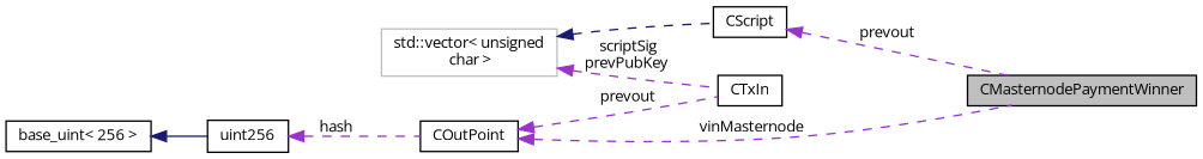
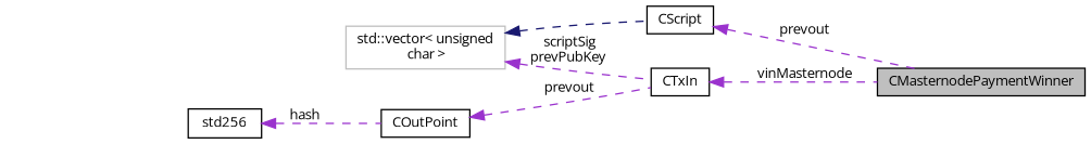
  digraph {
    fontname="Open Sans"
    rankdir=LR
    node [color=black fillcolor=white fontname="Open Sans" fontsize=10 shape=record style=filled]
    edge [color=darkorchid3 dir=back fontname="Open Sans" fontsize=10 labelfontname=Helvetica labelfontsize=10 style=dashed]
    n1 [fillcolor=grey75 fontcolor=black height=0.2 label=CMasternodePaymentWinner width=0.4]
    n2 [height=0.2 label=CScript width=0.4]
    n3 [height=0.2 label=CTxIn width=0.4]
    n4 [color=grey75 height=0.2 label="std::vector\< unsigned\l char \>" width=0.4]
    n5 [height=0.2 label=COutPoint width=0.4]
-   n6 [height=0.2 label=uint256 width=0.4]
-   n7 [height=0.2 label="base_uint\< 256 \>" width=0.4]
+   n6 [height=0.2 label=std256 width=0.4]
    n2 -> n1 [label=" prevout"]
-   n5 -> n1 [label=" vinMasternode"]
+   n3 -> n1 [label=" vinMasternode"]
    n4 -> n2 [color=midnightblue]
    n4 -> n3 [label=" scriptSig\nprevPubKey"]
    n5 -> n3 [label=" prevout"]
    n6 -> n5 [label=" hash"]
-   n7 -> n6 [color=midnightblue style=solid]
  }
